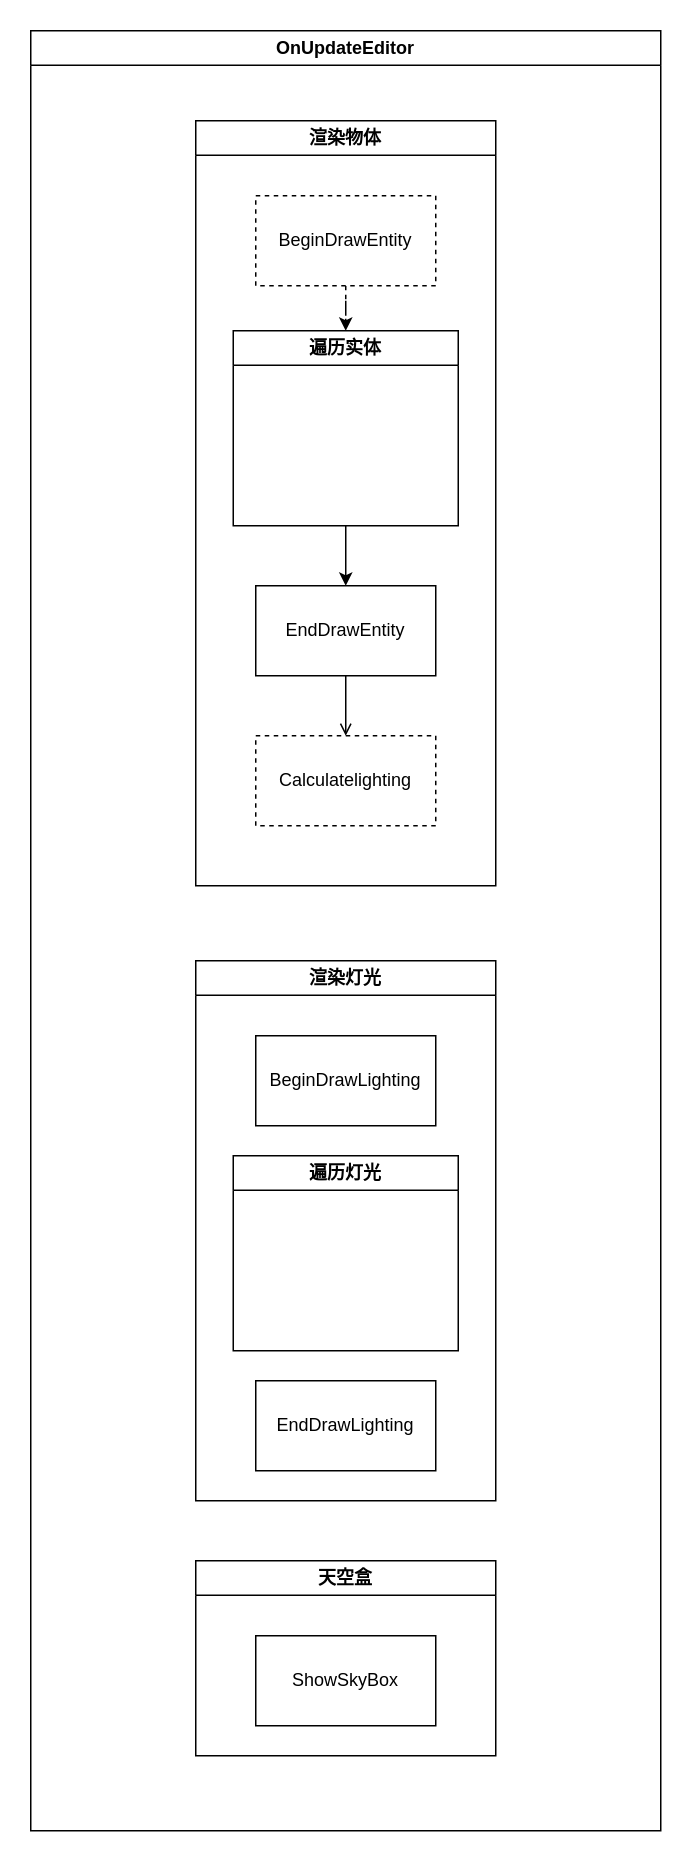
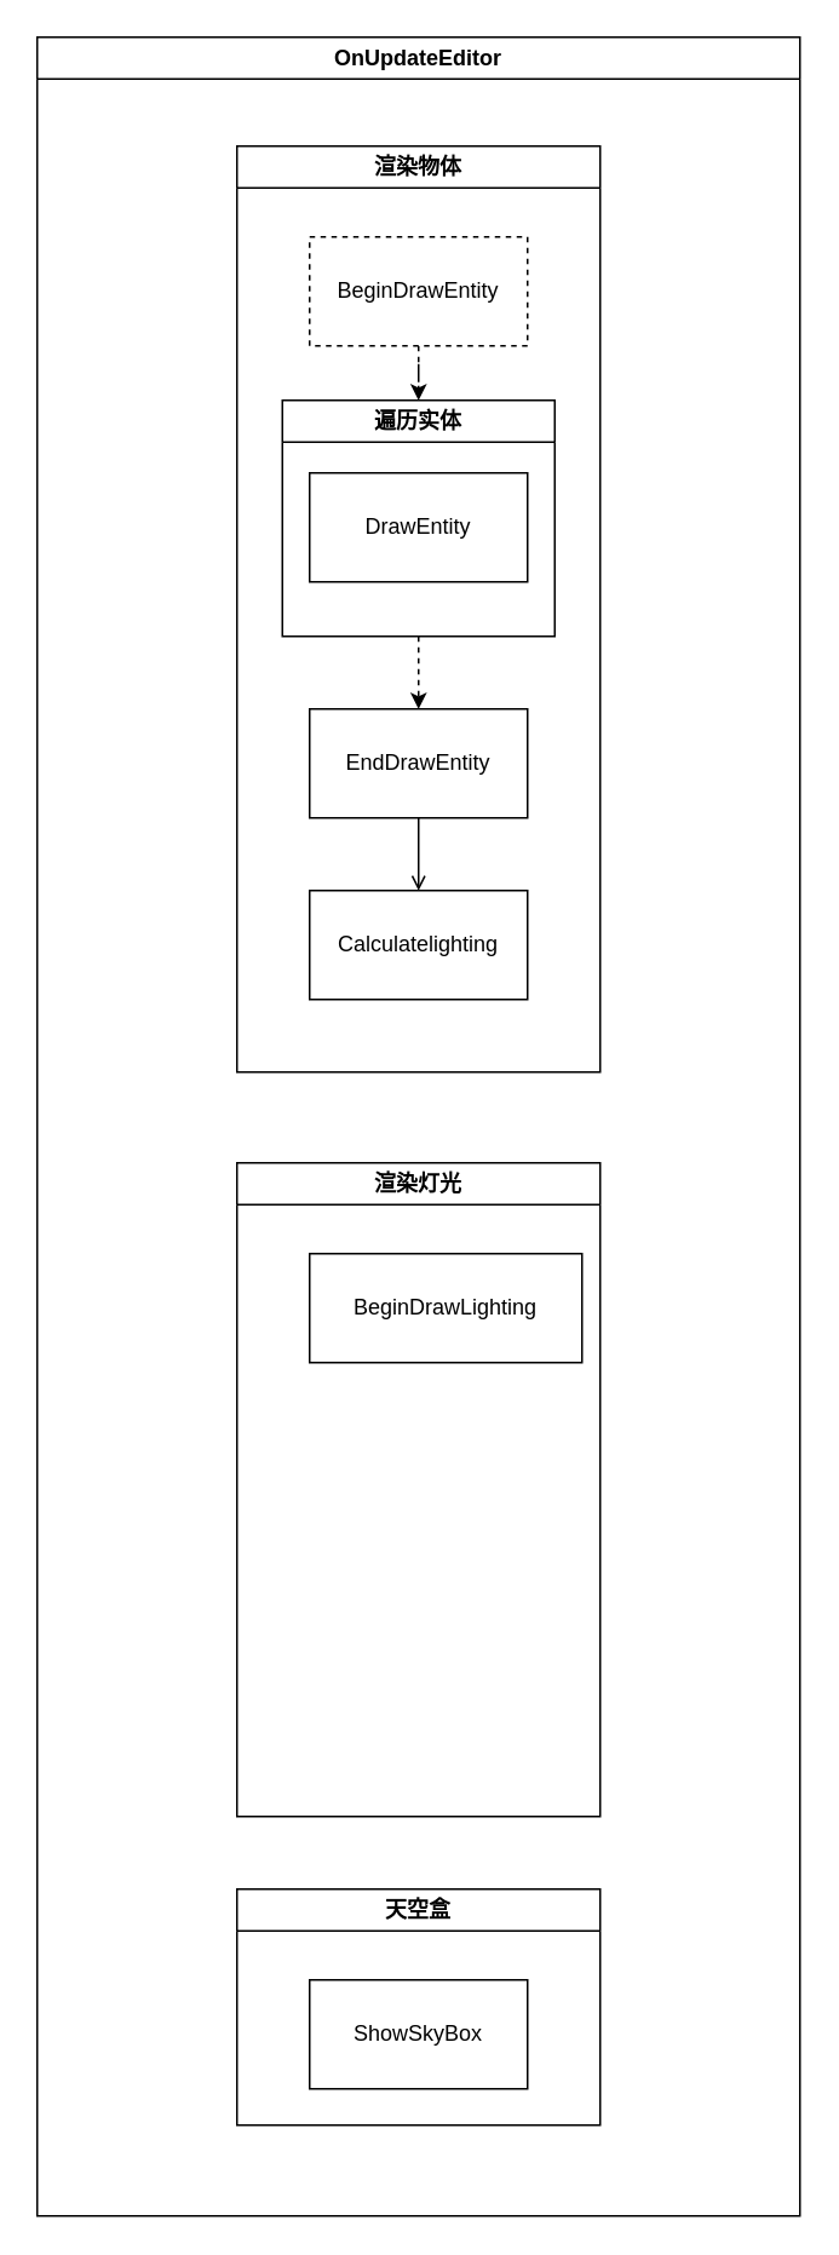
  <mxCell id="0" />
  <mxCell id="1" parent="0" />
  <mxCell id="2" value="OnUpdateEditor" style="swimlane;whiteSpace=wrap;html=1;rounded=0;strokeColor=default;align=center;verticalAlign=middle;fontFamily=Helvetica;fontSize=12;fontColor=default;startSize=23;fillColor=default;" vertex="1" parent="1"><mxGeometry x="20" y="20" width="420" height="1200" as="geometry" /></mxCell>
  <mxCell id="3" value="渲染物体" style="swimlane;whiteSpace=wrap;html=1;rounded=0;strokeColor=default;align=center;verticalAlign=middle;fontFamily=Helvetica;fontSize=12;fontColor=default;startSize=23;fillColor=default;" vertex="1" parent="2"><mxGeometry x="110" y="60" width="200" height="510" as="geometry" /></mxCell>
  <mxCell id="4" style="edgeStyle=orthogonalEdgeStyle;rounded=0;orthogonalLoop=1;jettySize=auto;html=1;entryX=0.5;entryY=0;entryDx=0;entryDy=0;dashed=1;" edge="1" parent="3" source="5" target="9"><mxGeometry relative="1" as="geometry" /></mxCell>
  <mxCell id="5" value="BeginDrawEntity" style="rounded=0;whiteSpace=wrap;html=1;dashed=1;" vertex="1" parent="3"><mxGeometry x="40" y="50" width="120" height="60" as="geometry" /></mxCell>
  <mxCell id="6" style="edgeStyle=orthogonalEdgeStyle;rounded=0;orthogonalLoop=1;jettySize=auto;html=1;exitX=0.5;exitY=1;exitDx=0;exitDy=0;entryX=0.5;entryY=0;entryDx=0;entryDy=0;endArrow=open;" edge="1" parent="3" source="7" target="11"><mxGeometry relative="1" as="geometry" /></mxCell>
  <mxCell id="7" value="EndDrawEntity" style="rounded=0;whiteSpace=wrap;html=1;" vertex="1" parent="3"><mxGeometry x="40" y="310" width="120" height="60" as="geometry" /></mxCell>
- <mxCell id="8" style="edgeStyle=orthogonalEdgeStyle;rounded=0;orthogonalLoop=1;jettySize=auto;html=1;exitX=0.5;exitY=1;exitDx=0;exitDy=0;entryX=0.5;entryY=0;entryDx=0;entryDy=0;" edge="1" parent="3" source="9" target="7"><mxGeometry relative="1" as="geometry" /></mxCell>
+ <mxCell id="8" style="edgeStyle=orthogonalEdgeStyle;rounded=0;orthogonalLoop=1;jettySize=auto;html=1;exitX=0.5;exitY=1;exitDx=0;exitDy=0;entryX=0.5;entryY=0;entryDx=0;entryDy=0;dashed=1;" edge="1" parent="3" source="9" target="7"><mxGeometry relative="1" as="geometry" /></mxCell>
  <mxCell id="9" value="遍历实体" style="swimlane;whiteSpace=wrap;html=1;rounded=0;strokeColor=default;align=center;verticalAlign=middle;fontFamily=Helvetica;fontSize=12;fontColor=default;startSize=23;fillColor=default;" vertex="1" parent="3"><mxGeometry x="25" y="140" width="150" height="130" as="geometry" /></mxCell>
- <mxCell id="11" value="Calculatelighting" style="rounded=0;whiteSpace=wrap;html=1;dashed=1;" vertex="1" parent="3"><mxGeometry x="40" y="410" width="120" height="60" as="geometry" /></mxCell>
+ <mxCell id="10" value="DrawEntity" style="rounded=0;whiteSpace=wrap;html=1;" vertex="1" parent="9"><mxGeometry x="15" y="40" width="120" height="60" as="geometry" /></mxCell>
+ <mxCell id="11" value="Calculatelighting" style="rounded=0;whiteSpace=wrap;html=1;" vertex="1" parent="3"><mxGeometry x="40" y="410" width="120" height="60" as="geometry" /></mxCell>
  <mxCell id="12" value="天空盒" style="swimlane;whiteSpace=wrap;html=1;rounded=0;strokeColor=default;align=center;verticalAlign=middle;fontFamily=Helvetica;fontSize=12;fontColor=default;startSize=23;fillColor=default;" vertex="1" parent="2"><mxGeometry x="110" y="1020" width="200" height="130" as="geometry" /></mxCell>
  <mxCell id="13" value="ShowSkyBox" style="rounded=0;whiteSpace=wrap;html=1;" vertex="1" parent="12"><mxGeometry x="40" y="50" width="120" height="60" as="geometry" /></mxCell>
  <mxCell id="14" value="渲染灯光" style="swimlane;whiteSpace=wrap;html=1;rounded=0;strokeColor=default;align=center;verticalAlign=middle;fontFamily=Helvetica;fontSize=12;fontColor=default;startSize=23;fillColor=default;" vertex="1" parent="2"><mxGeometry x="110" y="620" width="200" height="360" as="geometry" /></mxCell>
- <mxCell id="15" value="BeginDrawLighting" style="rounded=0;whiteSpace=wrap;html=1;" vertex="1" parent="14"><mxGeometry x="40" y="50" width="120" height="60" as="geometry" /></mxCell>
- <mxCell id="16" value="EndDrawLighting" style="rounded=0;whiteSpace=wrap;html=1;" vertex="1" parent="14"><mxGeometry x="40" y="280" width="120" height="60" as="geometry" /></mxCell>
- <mxCell id="17" value="遍历灯光" style="swimlane;whiteSpace=wrap;html=1;rounded=0;strokeColor=default;align=center;verticalAlign=middle;fontFamily=Helvetica;fontSize=12;fontColor=default;startSize=23;fillColor=default;" vertex="1" parent="14"><mxGeometry x="25" y="130" width="150" height="130" as="geometry" /></mxCell>
+ <mxCell id="15" value="BeginDrawLighting" style="rounded=0;whiteSpace=wrap;html=1;" vertex="1" parent="14"><mxGeometry x="40" y="50" width="150" height="60" as="geometry" /></mxCell>
